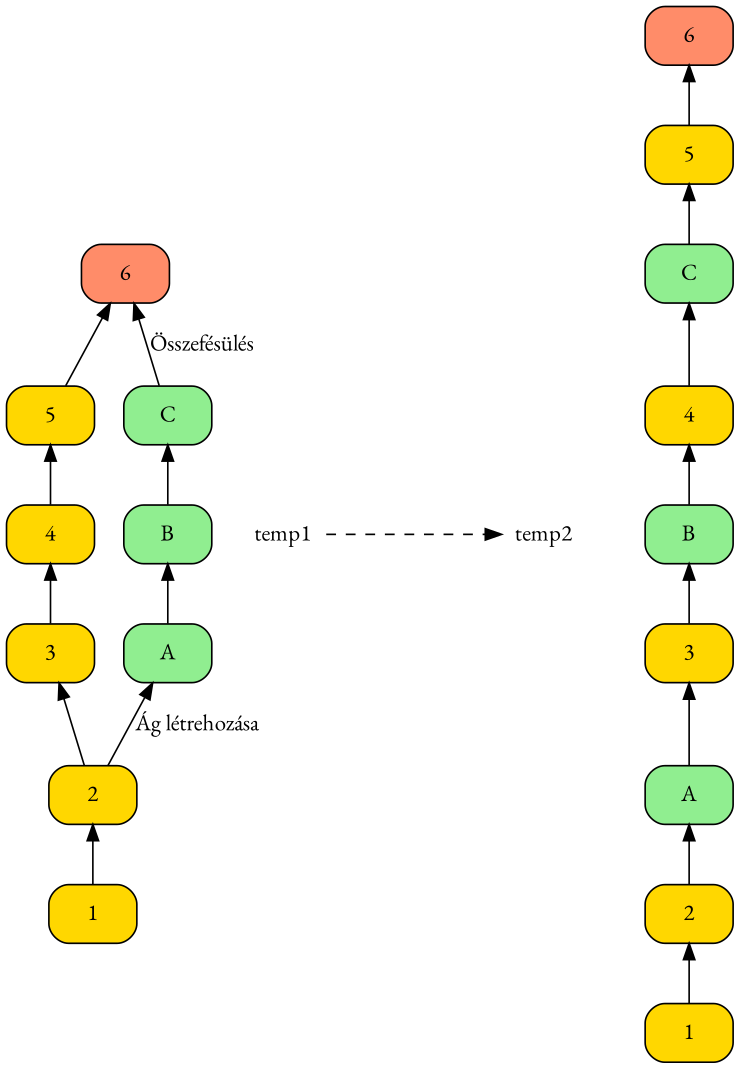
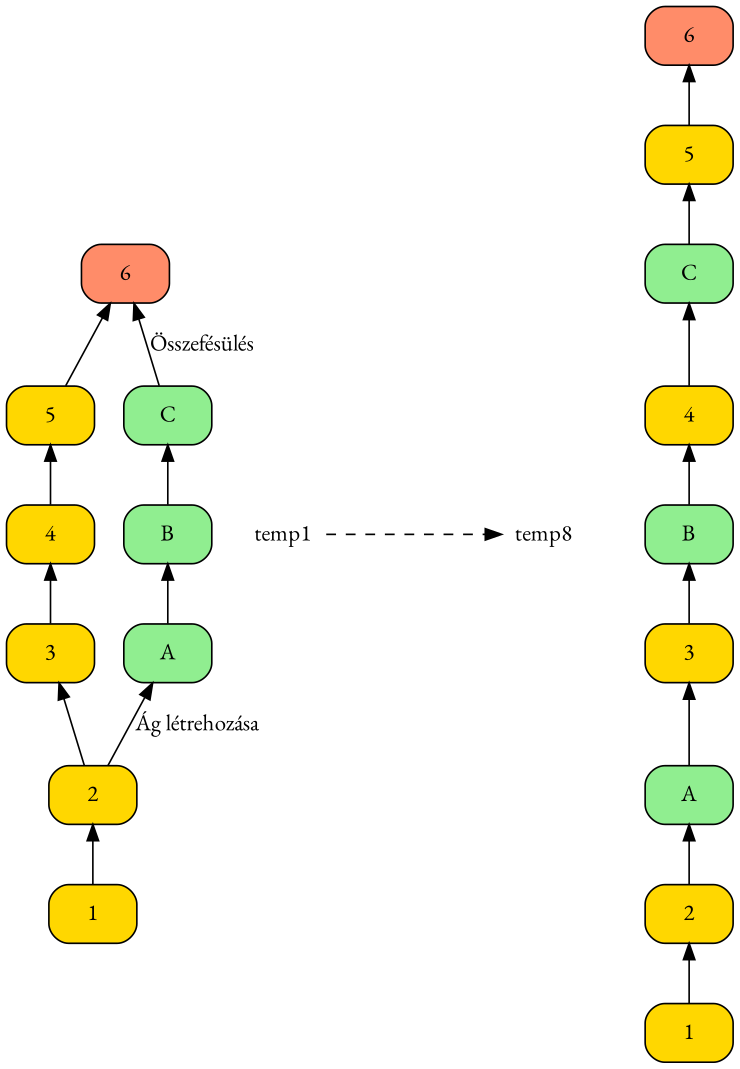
  digraph {
    rankdir=BT
    fontname="EB Garamond"
    node [fillcolor=gold shape=rect style="filled, rounded" fontname="EB Garamond"]
    edge [fontname="EB Garamond"]
    n1 [label=4]
    n2 [fillcolor=lightgreen label=B]
    n3 [fillcolor=lightgreen label=B]
    temp1 [shape=plaintext width=0 fillcolor="" style=""]
-   temp2 [shape=plaintext width=0 fillcolor="" style=""]
+   temp2 [shape=plaintext width=0 label=temp8 fillcolor="" style=""]
    n6 [label=1]
    n7 [label=2]
    n8 [label=3]
    n9 [fillcolor=lightgreen label=A]
    n10 [label=5]
    n11 [fillcolor=salmon1 label=6]
    n12 [fillcolor=lightgreen label=C]
    n13 [label=1]
    n14 [label=2]
    n15 [fillcolor=lightgreen label=A]
    n16 [label=3]
    n17 [label=4]
    n18 [fillcolor=lightgreen label=C]
    n19 [label=5]
    n20 [fillcolor=salmon1 label=6]
    subgraph sub_1 {
      rank=same
      n1
      n2
      n3
      temp1
      temp2
    }
    n1 -> n10
    n2 -> temp1 [minlen=0 style=invis]
    n2 -> n12
    n3 -> n17
    temp1 -> temp2 [minlen=3 style=dashed]
    temp2 -> n3 [style=invis]
    n6 -> n7
    n7 -> n8
    n7 -> n9 [label="Ág létrehozása"]
    n8 -> n1
    n9 -> n2
    n10 -> n11
    n12 -> n11 [label="Összefésülés"]
    n13 -> n14
    n14 -> n15
    n15 -> n16
    n16 -> n3
    n17 -> n18
    n18 -> n19
    n19 -> n20
  }
